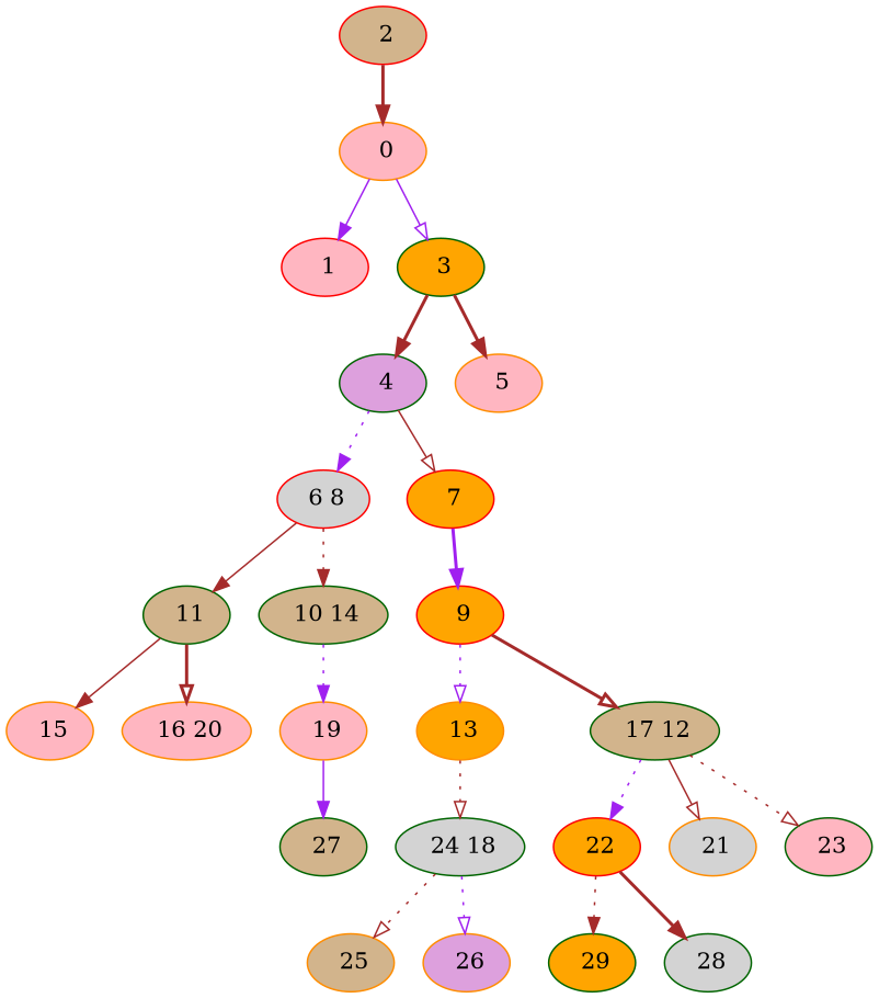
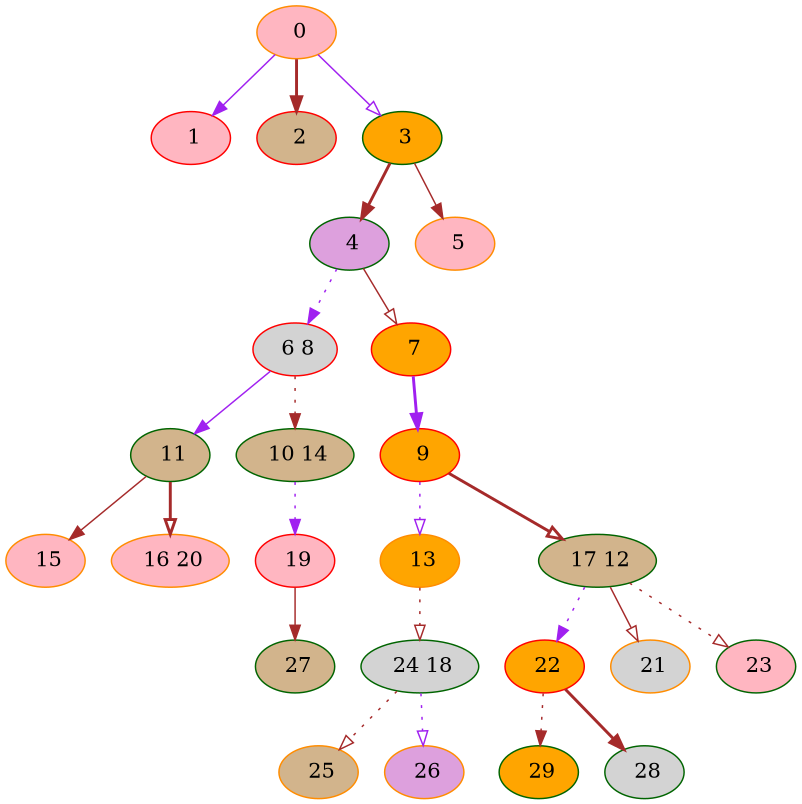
  digraph {
    node [color=darkgreen fillcolor=lightpink style=filled]
    edge [arrowhead=normal color=brown style=dotted]
    " 0" [color=darkorange]
    " 1" [color=red]
    " 2" [color=red fillcolor=tan]
    " 3" [fillcolor=orange]
    " 4" [fillcolor=plum]
    " 5" [color=darkorange]
    " 6 8" [color=red fillcolor=lightgrey]
    " 7" [color=red fillcolor=orange]
    " 11" [fillcolor=tan]
    " 10 14" [fillcolor=tan]
    " 9" [color=red fillcolor=orange]
    " 15" [color=darkorange]
    " 16 20" [color=darkorange]
-   " 19" [color=darkorange]
+   " 19" [color=red]
    " 13" [color=darkorange fillcolor=orange]
    " 17 12" [fillcolor=tan]
    " 27" [fillcolor=tan]
    " 24 18" [fillcolor=lightgrey]
    " 22" [color=red fillcolor=orange]
    " 21" [color=darkorange fillcolor=lightgrey]
    " 23"
    " 25" [color=darkorange fillcolor=tan]
    " 26" [color=darkorange fillcolor=plum]
    " 29" [fillcolor=orange]
    " 28" [fillcolor=lightgrey]
    " 0" -> " 1" [color=purple style=solid]
-   " 2" -> " 0" [style=bold]
+   " 0" -> " 2" [style=bold]
    " 0" -> " 3" [arrowhead=onormal color=purple style=solid]
    " 3" -> " 4" [style=bold]
-   " 3" -> " 5" [style=bold]
+   " 3" -> " 5" [style=solid]
    " 4" -> " 6 8" [color=purple]
    " 4" -> " 7" [arrowhead=onormal style=solid]
-   " 6 8" -> " 11" [style=solid]
+   " 6 8" -> " 11" [color=purple style=solid]
    " 6 8" -> " 10 14"
    " 7" -> " 9" [color=purple style=bold]
    " 11" -> " 15" [style=solid]
    " 11" -> " 16 20" [arrowhead=onormal style=bold]
    " 10 14" -> " 19" [color=purple]
    " 9" -> " 13" [arrowhead=onormal color=purple]
    " 9" -> " 17 12" [arrowhead=onormal style=bold]
-   " 19" -> " 27" [color=purple style=solid]
+   " 19" -> " 27" [style=solid]
    " 13" -> " 24 18" [arrowhead=onormal]
    " 17 12" -> " 22" [color=purple]
    " 17 12" -> " 21" [arrowhead=onormal style=solid]
    " 17 12" -> " 23" [arrowhead=onormal]
    " 24 18" -> " 25" [arrowhead=onormal]
    " 24 18" -> " 26" [arrowhead=onormal color=purple]
    " 22" -> " 29"
    " 22" -> " 28" [style=bold]
  }
